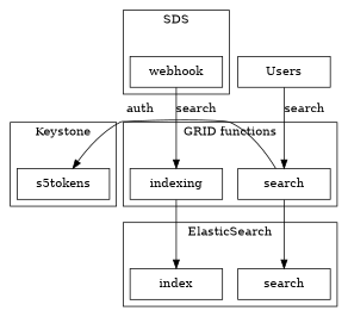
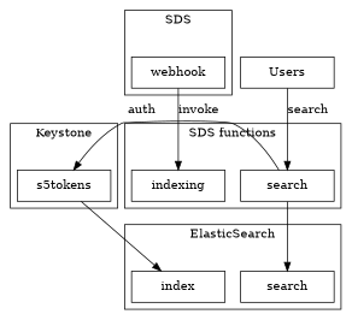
  digraph {
    newrank=true
    node [fixedsize=true shape=box]
    n1 [label=search width=1.5]
    n2 [label=s5tokens width=1.5]
    n3 [label=indexing width=1.5]
    n4 [label=webhook width=1.5]
    n5 [label=index width=1.5]
    n6 [label=search width=1.5]
    Users [width=1.5]
    subgraph sub_1 {
      rank=same
      n1
      n2
    }
    subgraph cluster_2 {
-     label="GRID functions"
+     label="SDS functions"
      n1
      n3
    }
    subgraph cluster_3 {
      label=SDS
      n4
    }
    subgraph cluster_4 {
      label=Keystone
      n2
    }
    subgraph cluster_5 {
      label=ElasticSearch
      n5
      n6
    }
    n1 -> n2 [label=auth]
    n1 -> n6
-   n3 -> n5
-   n4 -> n3 [label=search width=1.5]
+   n2 -> n5
+   n4 -> n3 [label=invoke width=1.5]
    Users -> n1 [label=search]
  }
